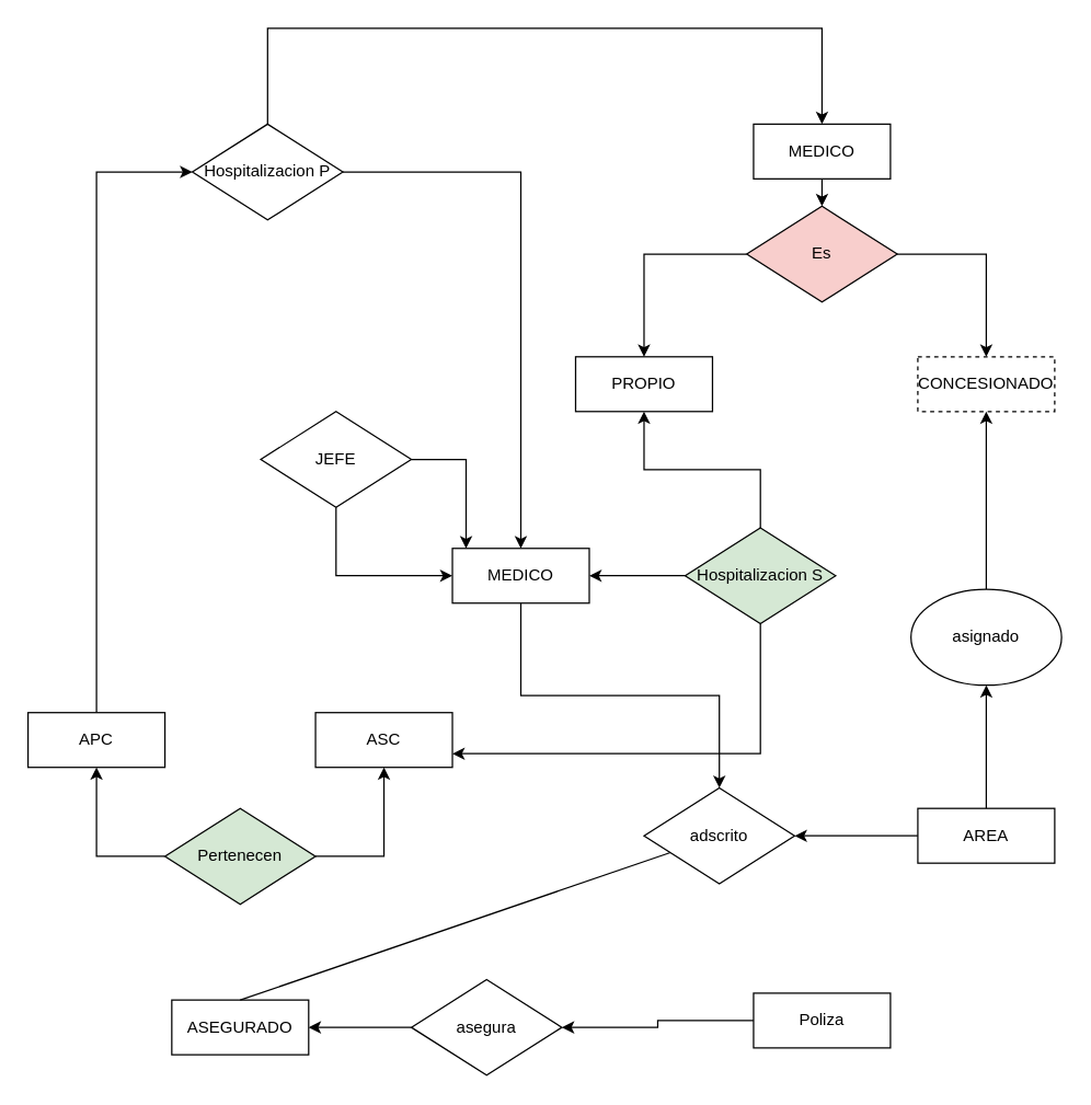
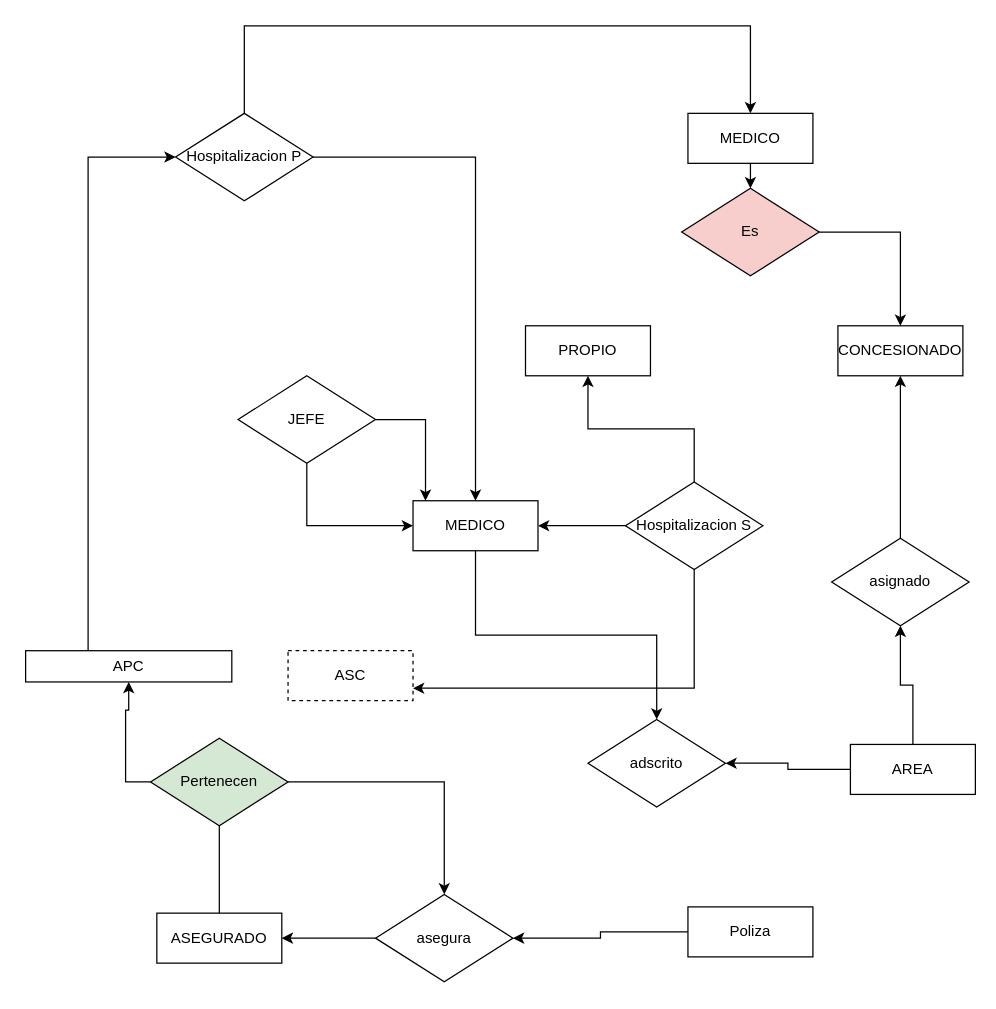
  <mxCell id="0" />
  <mxCell id="1" parent="0" />
  <mxCell id="2" style="edgeStyle=orthogonalEdgeStyle;rounded=0;orthogonalLoop=1;jettySize=auto;html=1;entryX=0.5;entryY=0;entryDx=0;entryDy=0;" parent="1" edge="1"><mxGeometry relative="1" as="geometry"><mxPoint x="120" y="610" as="sourcePoint" /></mxGeometry></mxCell>
  <mxCell id="3" style="edgeStyle=orthogonalEdgeStyle;rounded=0;orthogonalLoop=1;jettySize=auto;html=1;entryX=1;entryY=0.5;entryDx=0;entryDy=0;" edge="1" parent="1" source="4" target="6"><mxGeometry relative="1" as="geometry"><mxPoint x="450" y="750" as="targetPoint" /></mxGeometry></mxCell>
  <mxCell id="4" value="Poliza" style="rounded=0;whiteSpace=wrap;html=1;" vertex="1" parent="1"><mxGeometry x="550" y="725" width="100" height="40" as="geometry" /></mxCell>
  <mxCell id="5" style="edgeStyle=orthogonalEdgeStyle;rounded=0;orthogonalLoop=1;jettySize=auto;html=1;entryX=1;entryY=0.5;entryDx=0;entryDy=0;" edge="1" parent="1" source="6" target="7"><mxGeometry relative="1" as="geometry" /></mxCell>
  <mxCell id="6" value="asegura" style="rhombus;whiteSpace=wrap;html=1;" vertex="1" parent="1"><mxGeometry x="300" y="715" width="110" height="70" as="geometry" /></mxCell>
  <mxCell id="7" value="ASEGURADO" style="rounded=0;whiteSpace=wrap;html=1;" vertex="1" parent="1"><mxGeometry x="125" y="730" width="100" height="40" as="geometry" /></mxCell>
- <mxCell id="8" style="edgeStyle=orthogonalEdgeStyle;rounded=0;orthogonalLoop=1;jettySize=auto;html=1;exitX=1;exitY=0.5;exitDx=0;exitDy=0;entryX=0.5;entryY=1;entryDx=0;entryDy=0;" edge="1" parent="1" source="10" target="12"><mxGeometry relative="1" as="geometry" /></mxCell>
+ <mxCell id="8" style="edgeStyle=orthogonalEdgeStyle;rounded=0;orthogonalLoop=1;jettySize=auto;html=1;exitX=1;exitY=0.5;exitDx=0;exitDy=0;" edge="1" parent="1" source="10" target="6"><mxGeometry relative="1" as="geometry" /></mxCell>
  <mxCell id="9" style="edgeStyle=orthogonalEdgeStyle;rounded=0;orthogonalLoop=1;jettySize=auto;html=1;exitX=0;exitY=0.5;exitDx=0;exitDy=0;entryX=0.5;entryY=1;entryDx=0;entryDy=0;" edge="1" parent="1" source="10" target="14"><mxGeometry relative="1" as="geometry" /></mxCell>
  <mxCell id="10" value="Pertenecen" style="rhombus;whiteSpace=wrap;html=1;fillColor=#d5e8d4;" vertex="1" parent="1"><mxGeometry x="120" y="590" width="110" height="70" as="geometry" /></mxCell>
- <mxCell id="11" value="" style="endArrow=none;html=1;rounded=0;exitX=0.5;exitY=0;exitDx=0;exitDy=0;" edge="1" parent="1" source="7" target="39"><mxGeometry width="50" height="50" relative="1" as="geometry"><mxPoint x="325" y="710" as="sourcePoint" /><mxPoint x="375" y="660" as="targetPoint" /></mxGeometry></mxCell>
- <mxCell id="12" value="ASC" style="rounded=0;whiteSpace=wrap;html=1;" vertex="1" parent="1"><mxGeometry x="230" y="520" width="100" height="40" as="geometry" /></mxCell>
+ <mxCell id="11" value="" style="endArrow=none;html=1;rounded=0;exitX=0.5;exitY=0;exitDx=0;exitDy=0;entryX=0.5;entryY=1;entryDx=0;entryDy=0;" edge="1" parent="1" source="7" target="10"><mxGeometry width="50" height="50" relative="1" as="geometry"><mxPoint x="325" y="710" as="sourcePoint" /><mxPoint x="375" y="660" as="targetPoint" /></mxGeometry></mxCell>
+ <mxCell id="12" value="ASC" style="rounded=0;whiteSpace=wrap;html=1;dashed=1;" vertex="1" parent="1"><mxGeometry x="230" y="520" width="100" height="40" as="geometry" /></mxCell>
  <mxCell id="13" style="edgeStyle=orthogonalEdgeStyle;rounded=0;orthogonalLoop=1;jettySize=auto;html=1;entryX=0;entryY=0.5;entryDx=0;entryDy=0;" edge="1" parent="1" source="14" target="27"><mxGeometry relative="1" as="geometry"><Array as="points"><mxPoint x="70" y="125" /></Array></mxGeometry></mxCell>
- <mxCell id="14" value="APC" style="rounded=0;whiteSpace=wrap;html=1;" vertex="1" parent="1"><mxGeometry x="20" y="520" width="100" height="40" as="geometry" /></mxCell>
+ <mxCell id="14" value="APC" style="rounded=0;whiteSpace=wrap;html=1;" vertex="1" parent="1"><mxGeometry x="20" y="520" width="165" height="25" as="geometry" /></mxCell>
  <mxCell id="15" style="edgeStyle=orthogonalEdgeStyle;rounded=0;orthogonalLoop=1;jettySize=auto;html=1;exitX=0.5;exitY=1;exitDx=0;exitDy=0;" edge="1" parent="1" source="16" target="39"><mxGeometry relative="1" as="geometry" /></mxCell>
  <mxCell id="16" value="MEDICO" style="rounded=0;whiteSpace=wrap;html=1;" vertex="1" parent="1"><mxGeometry x="330" y="400" width="100" height="40" as="geometry" /></mxCell>
  <mxCell id="17" style="edgeStyle=orthogonalEdgeStyle;rounded=0;orthogonalLoop=1;jettySize=auto;html=1;entryX=1;entryY=0.75;entryDx=0;entryDy=0;exitX=0.5;exitY=1;exitDx=0;exitDy=0;" edge="1" parent="1" source="20" target="12"><mxGeometry relative="1" as="geometry"><mxPoint x="560" y="460" as="sourcePoint" /><Array as="points"><mxPoint x="555" y="550" /></Array></mxGeometry></mxCell>
  <mxCell id="18" style="edgeStyle=orthogonalEdgeStyle;rounded=0;orthogonalLoop=1;jettySize=auto;html=1;exitX=0;exitY=0.5;exitDx=0;exitDy=0;entryX=1;entryY=0.5;entryDx=0;entryDy=0;" edge="1" parent="1" source="20" target="16"><mxGeometry relative="1" as="geometry" /></mxCell>
  <mxCell id="19" style="edgeStyle=orthogonalEdgeStyle;rounded=0;orthogonalLoop=1;jettySize=auto;html=1;exitX=0.5;exitY=0;exitDx=0;exitDy=0;entryX=0.5;entryY=1;entryDx=0;entryDy=0;" edge="1" parent="1" source="20" target="24"><mxGeometry relative="1" as="geometry" /></mxCell>
- <mxCell id="20" value="Hospitalizacion S" style="rhombus;whiteSpace=wrap;html=1;fillColor=#d5e8d4;" vertex="1" parent="1"><mxGeometry x="500" y="385" width="110" height="70" as="geometry" /></mxCell>
+ <mxCell id="20" value="Hospitalizacion S" style="rhombus;whiteSpace=wrap;html=1;" vertex="1" parent="1"><mxGeometry x="500" y="385" width="110" height="70" as="geometry" /></mxCell>
  <mxCell id="21" style="edgeStyle=orthogonalEdgeStyle;rounded=0;orthogonalLoop=1;jettySize=auto;html=1;" edge="1" parent="1" source="23"><mxGeometry relative="1" as="geometry"><mxPoint x="340" y="400" as="targetPoint" /><Array as="points"><mxPoint x="340" y="335" /><mxPoint x="340" y="400" /></Array></mxGeometry></mxCell>
  <mxCell id="22" style="edgeStyle=orthogonalEdgeStyle;rounded=0;orthogonalLoop=1;jettySize=auto;html=1;exitX=0.5;exitY=1;exitDx=0;exitDy=0;entryX=0;entryY=0.5;entryDx=0;entryDy=0;" edge="1" parent="1" source="23" target="16"><mxGeometry relative="1" as="geometry" /></mxCell>
  <mxCell id="23" value="JEFE" style="rhombus;whiteSpace=wrap;html=1;" vertex="1" parent="1"><mxGeometry x="190" y="300" width="110" height="70" as="geometry" /></mxCell>
  <mxCell id="24" value="PROPIO" style="rounded=0;whiteSpace=wrap;html=1;" vertex="1" parent="1"><mxGeometry x="420" y="260" width="100" height="40" as="geometry" /></mxCell>
  <mxCell id="25" style="edgeStyle=orthogonalEdgeStyle;rounded=0;orthogonalLoop=1;jettySize=auto;html=1;entryX=0.5;entryY=0;entryDx=0;entryDy=0;" edge="1" parent="1" source="27" target="32"><mxGeometry relative="1" as="geometry"><mxPoint x="605" y="60" as="targetPoint" /><Array as="points"><mxPoint x="195" y="20" /><mxPoint x="600" y="20" /></Array></mxGeometry></mxCell>
  <mxCell id="26" style="edgeStyle=orthogonalEdgeStyle;rounded=0;orthogonalLoop=1;jettySize=auto;html=1;entryX=0.5;entryY=0;entryDx=0;entryDy=0;" edge="1" parent="1" source="27" target="16"><mxGeometry relative="1" as="geometry" /></mxCell>
  <mxCell id="27" value="Hospitalizacion P" style="rhombus;whiteSpace=wrap;html=1;" vertex="1" parent="1"><mxGeometry x="140" y="90" width="110" height="70" as="geometry" /></mxCell>
- <mxCell id="28" value="CONCESIONADO" style="rounded=0;whiteSpace=wrap;html=1;dashed=1;" vertex="1" parent="1"><mxGeometry x="670" y="260" width="100" height="40" as="geometry" /></mxCell>
+ <mxCell id="28" value="CONCESIONADO" style="rounded=0;whiteSpace=wrap;html=1;" vertex="1" parent="1"><mxGeometry x="670" y="260" width="100" height="40" as="geometry" /></mxCell>
  <mxCell id="29" style="edgeStyle=orthogonalEdgeStyle;rounded=0;orthogonalLoop=1;jettySize=auto;html=1;entryX=0.5;entryY=1;entryDx=0;entryDy=0;" edge="1" parent="1" source="30" target="28"><mxGeometry relative="1" as="geometry"><mxPoint x="720" y="310" as="targetPoint" /></mxGeometry></mxCell>
- <mxCell id="30" value="asignado" style="ellipse;whiteSpace=wrap;html=1;" vertex="1" parent="1"><mxGeometry x="665" y="430" width="110" height="70" as="geometry" /></mxCell>
+ <mxCell id="30" value="asignado" style="rhombus;whiteSpace=wrap;html=1;" vertex="1" parent="1"><mxGeometry x="665" y="430" width="110" height="70" as="geometry" /></mxCell>
  <mxCell id="31" style="edgeStyle=orthogonalEdgeStyle;rounded=0;orthogonalLoop=1;jettySize=auto;html=1;exitX=0.5;exitY=1;exitDx=0;exitDy=0;entryX=0.5;entryY=0;entryDx=0;entryDy=0;" edge="1" parent="1" source="32" target="35"><mxGeometry relative="1" as="geometry" /></mxCell>
  <mxCell id="32" value="MEDICO" style="rounded=0;whiteSpace=wrap;html=1;" vertex="1" parent="1"><mxGeometry x="550" y="90" width="100" height="40" as="geometry" /></mxCell>
  <mxCell id="33" style="edgeStyle=orthogonalEdgeStyle;rounded=0;orthogonalLoop=1;jettySize=auto;html=1;entryX=0.5;entryY=0;entryDx=0;entryDy=0;" edge="1" parent="1" source="35" target="28"><mxGeometry relative="1" as="geometry" /></mxCell>
- <mxCell id="34" style="edgeStyle=orthogonalEdgeStyle;rounded=0;orthogonalLoop=1;jettySize=auto;html=1;exitX=0;exitY=0.5;exitDx=0;exitDy=0;entryX=0.5;entryY=0;entryDx=0;entryDy=0;" edge="1" parent="1" source="35" target="24"><mxGeometry relative="1" as="geometry" /></mxCell>
  <mxCell id="35" value="Es" style="rhombus;whiteSpace=wrap;html=1;fillColor=#f8cecc;" vertex="1" parent="1"><mxGeometry x="545" y="150" width="110" height="70" as="geometry" /></mxCell>
  <mxCell id="36" style="edgeStyle=orthogonalEdgeStyle;rounded=0;orthogonalLoop=1;jettySize=auto;html=1;entryX=1;entryY=0.5;entryDx=0;entryDy=0;" edge="1" parent="1" source="38" target="39"><mxGeometry relative="1" as="geometry" /></mxCell>
  <mxCell id="37" style="edgeStyle=orthogonalEdgeStyle;rounded=0;orthogonalLoop=1;jettySize=auto;html=1;entryX=0.5;entryY=1;entryDx=0;entryDy=0;" edge="1" parent="1" source="38" target="30"><mxGeometry relative="1" as="geometry" /></mxCell>
- <mxCell id="38" value="AREA" style="rounded=0;whiteSpace=wrap;html=1;" vertex="1" parent="1"><mxGeometry x="670" y="590" width="100" height="40" as="geometry" /></mxCell>
+ <mxCell id="38" value="AREA" style="rounded=0;whiteSpace=wrap;html=1;" vertex="1" parent="1"><mxGeometry x="680" y="595" width="100" height="40" as="geometry" /></mxCell>
  <mxCell id="39" value="adscrito" style="rhombus;whiteSpace=wrap;html=1;" vertex="1" parent="1"><mxGeometry x="470" y="575" width="110" height="70" as="geometry" /></mxCell>
